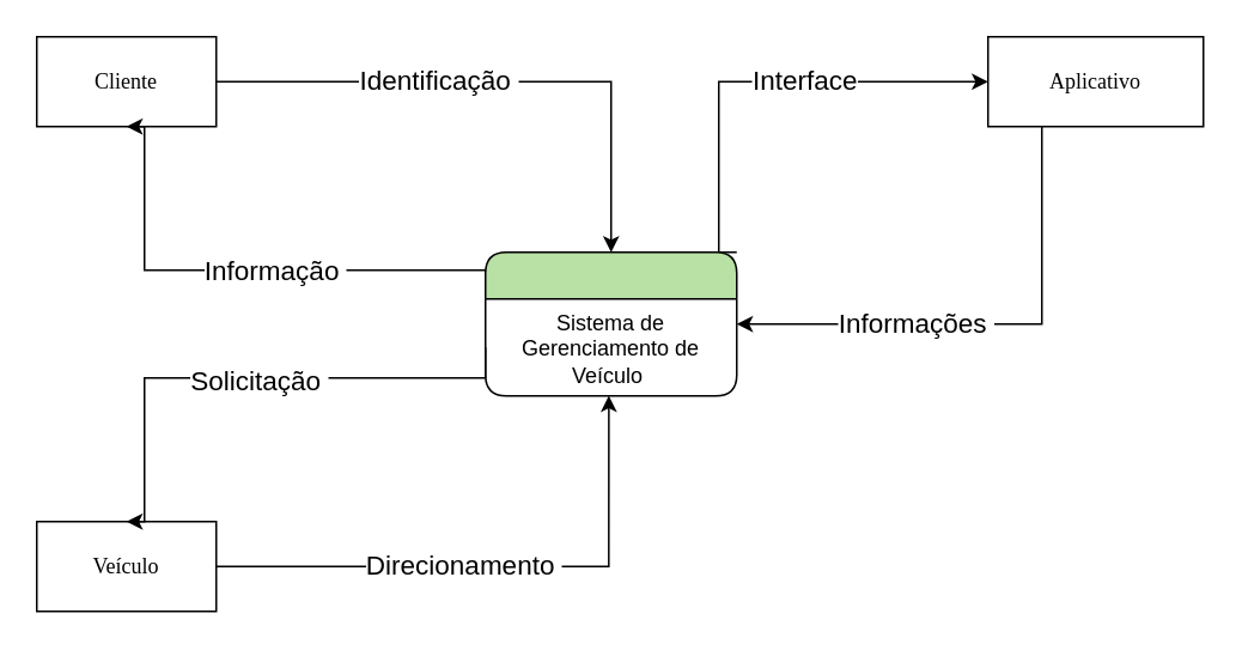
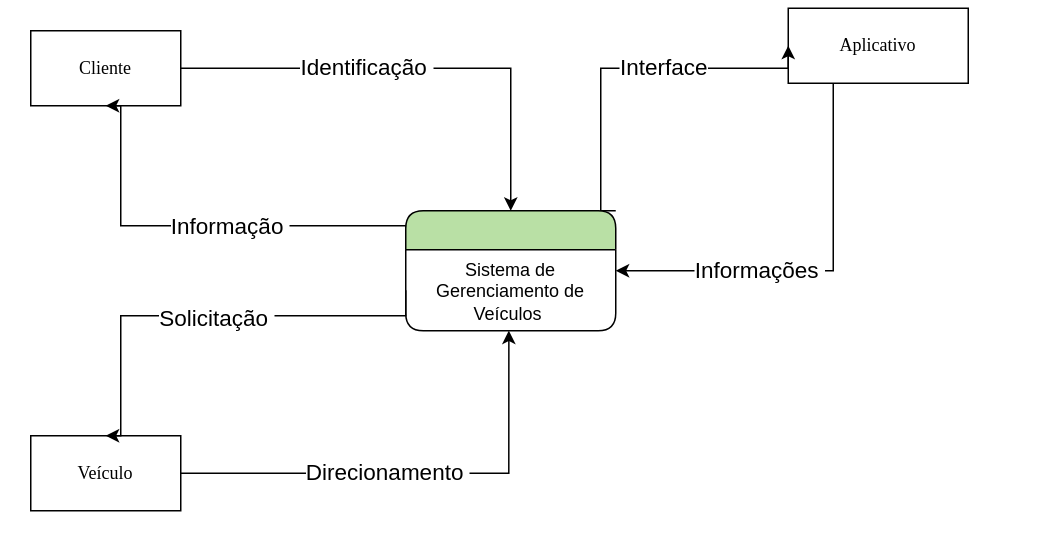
  <mxCell id="0" />
  <mxCell id="1" parent="0" />
  <mxCell id="2" style="edgeStyle=orthogonalEdgeStyle;rounded=0;orthogonalLoop=1;jettySize=auto;html=1;exitX=0.25;exitY=1;exitDx=0;exitDy=0;entryX=1;entryY=0.5;entryDx=0;entryDy=0;" edge="1" parent="1" source="4" target="12"><mxGeometry relative="1" as="geometry" /></mxCell>
  <mxCell id="3" value="Informações&amp;nbsp;" style="edgeLabel;html=1;align=center;verticalAlign=middle;resizable=0;points=[];fontSize=15;" vertex="1" connectable="0" parent="2"><mxGeometry x="0.294" y="-2" relative="1" as="geometry"><mxPoint as="offset" /></mxGeometry></mxCell>
- <mxCell id="4" value="Aplicativo" style="whiteSpace=wrap;html=1;rounded=0;shadow=0;comic=0;labelBackgroundColor=none;strokeWidth=1;fontFamily=Verdana;fontSize=12;align=center;" parent="1" vertex="1"><mxGeometry x="550" y="20" width="120" height="50" as="geometry" /></mxCell>
+ <mxCell id="4" value="Aplicativo" style="whiteSpace=wrap;html=1;rounded=0;shadow=0;comic=0;labelBackgroundColor=none;strokeWidth=1;fontFamily=Verdana;fontSize=12;align=center;" parent="1" vertex="1"><mxGeometry x="525" y="5" width="120" height="50" as="geometry" /></mxCell>
  <mxCell id="5" style="edgeStyle=orthogonalEdgeStyle;rounded=0;orthogonalLoop=1;jettySize=auto;html=1;exitX=1;exitY=0.5;exitDx=0;exitDy=0;entryX=0.5;entryY=0;entryDx=0;entryDy=0;" edge="1" parent="1" source="7" target="12"><mxGeometry relative="1" as="geometry"><mxPoint x="340" y="130" as="targetPoint" /></mxGeometry></mxCell>
  <mxCell id="6" value="Identificação&amp;nbsp;" style="edgeLabel;html=1;align=center;verticalAlign=middle;resizable=0;points=[];fontSize=15;" vertex="1" connectable="0" parent="5"><mxGeometry x="-0.221" y="2" relative="1" as="geometry"><mxPoint as="offset" /></mxGeometry></mxCell>
  <mxCell id="7" value="Cliente" style="whiteSpace=wrap;html=1;rounded=0;shadow=0;comic=0;labelBackgroundColor=none;strokeWidth=1;fontFamily=Verdana;fontSize=12;align=center;" parent="1" vertex="1"><mxGeometry x="20" y="20" width="100" height="50" as="geometry" /></mxCell>
  <mxCell id="8" style="edgeStyle=orthogonalEdgeStyle;rounded=0;orthogonalLoop=1;jettySize=auto;html=1;exitX=0;exitY=0.5;exitDx=0;exitDy=0;entryX=0.5;entryY=1;entryDx=0;entryDy=0;" edge="1" parent="1" source="12" target="7"><mxGeometry relative="1" as="geometry"><Array as="points"><mxPoint x="270" y="150" /><mxPoint x="80" y="150" /></Array></mxGeometry></mxCell>
  <mxCell id="9" value="Informação&amp;nbsp;" style="edgeLabel;html=1;align=center;verticalAlign=middle;resizable=0;points=[];fontSize=15;" vertex="1" connectable="0" parent="8"><mxGeometry x="-0.045" y="-1" relative="1" as="geometry"><mxPoint as="offset" /></mxGeometry></mxCell>
  <mxCell id="10" style="edgeStyle=orthogonalEdgeStyle;rounded=0;orthogonalLoop=1;jettySize=auto;html=1;exitX=1;exitY=0;exitDx=0;exitDy=0;entryX=0;entryY=0.5;entryDx=0;entryDy=0;" edge="1" parent="1" source="12" target="4"><mxGeometry relative="1" as="geometry"><Array as="points"><mxPoint x="400" y="140" /><mxPoint x="400" y="45" /></Array></mxGeometry></mxCell>
  <mxCell id="11" value="Interface" style="edgeLabel;html=1;align=center;verticalAlign=middle;resizable=0;points=[];fontSize=15;" vertex="1" connectable="0" parent="10"><mxGeometry x="0.191" y="2" relative="1" as="geometry"><mxPoint as="offset" /></mxGeometry></mxCell>
  <mxCell id="12" value="" style="swimlane;html=1;fontStyle=0;childLayout=stackLayout;horizontal=1;startSize=26;fillColor=#B9E0A5;horizontalStack=0;resizeParent=1;resizeLast=0;collapsible=1;marginBottom=0;swimlaneFillColor=#ffffff;align=center;rounded=1;shadow=0;comic=0;labelBackgroundColor=none;strokeWidth=1;fontFamily=Verdana;fontSize=12" parent="1" vertex="1"><mxGeometry x="270" y="140" width="140" height="80" as="geometry" /></mxCell>
- <mxCell id="13" value="Sistema de Gerenciamento de Veículo&amp;nbsp;" style="text;html=1;strokeColor=none;fillColor=none;spacingLeft=4;spacingRight=4;whiteSpace=wrap;overflow=hidden;rotatable=0;points=[[0,0.5],[1,0.5]];portConstraint=eastwest;align=center;" parent="12" vertex="1"><mxGeometry y="26" width="140" height="54" as="geometry" /></mxCell>
+ <mxCell id="13" value="Sistema de Gerenciamento de Veículos&amp;nbsp;" style="text;html=1;strokeColor=none;fillColor=none;spacingLeft=4;spacingRight=4;whiteSpace=wrap;overflow=hidden;rotatable=0;points=[[0,0.5],[1,0.5]];portConstraint=eastwest;align=center;" parent="12" vertex="1"><mxGeometry y="26" width="140" height="54" as="geometry" /></mxCell>
  <mxCell id="14" style="edgeStyle=orthogonalEdgeStyle;rounded=0;orthogonalLoop=1;jettySize=auto;html=1;exitX=1;exitY=0.5;exitDx=0;exitDy=0;entryX=0.491;entryY=0.998;entryDx=0;entryDy=0;entryPerimeter=0;fontSize=15;" edge="1" parent="1" source="16" target="13"><mxGeometry relative="1" as="geometry" /></mxCell>
  <mxCell id="15" value="Direcionamento&amp;nbsp;" style="edgeLabel;html=1;align=center;verticalAlign=middle;resizable=0;points=[];fontSize=15;" vertex="1" connectable="0" parent="14"><mxGeometry x="-0.13" y="2" relative="1" as="geometry"><mxPoint as="offset" /></mxGeometry></mxCell>
  <mxCell id="16" value="Veículo" style="whiteSpace=wrap;html=1;rounded=0;shadow=0;comic=0;labelBackgroundColor=none;strokeWidth=1;fontFamily=Verdana;fontSize=12;align=center;" parent="1" vertex="1"><mxGeometry x="20" y="290" width="100" height="50" as="geometry" /></mxCell>
  <mxCell id="17" style="edgeStyle=orthogonalEdgeStyle;rounded=0;orthogonalLoop=1;jettySize=auto;html=1;exitX=0;exitY=0.5;exitDx=0;exitDy=0;entryX=0.5;entryY=0;entryDx=0;entryDy=0;" edge="1" parent="1" source="13" target="16"><mxGeometry relative="1" as="geometry"><Array as="points"><mxPoint x="270" y="210" /><mxPoint x="80" y="210" /></Array></mxGeometry></mxCell>
  <mxCell id="18" value="Solicitação&amp;nbsp;" style="edgeLabel;html=1;align=center;verticalAlign=middle;resizable=0;points=[];fontSize=15;" vertex="1" connectable="0" parent="17"><mxGeometry x="-0.033" relative="1" as="geometry"><mxPoint as="offset" /></mxGeometry></mxCell>
